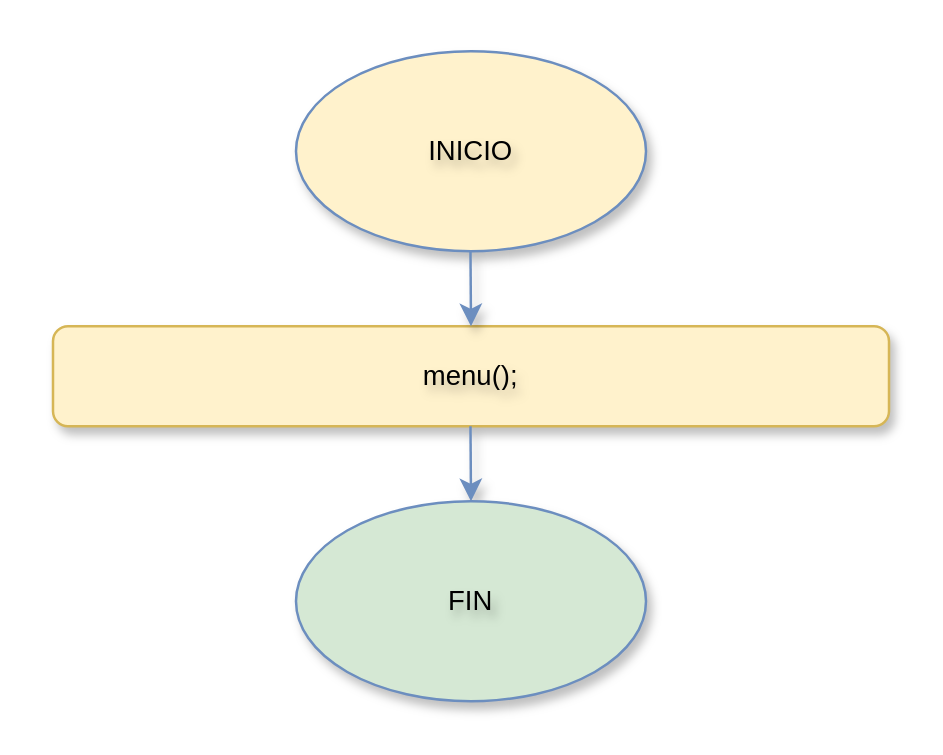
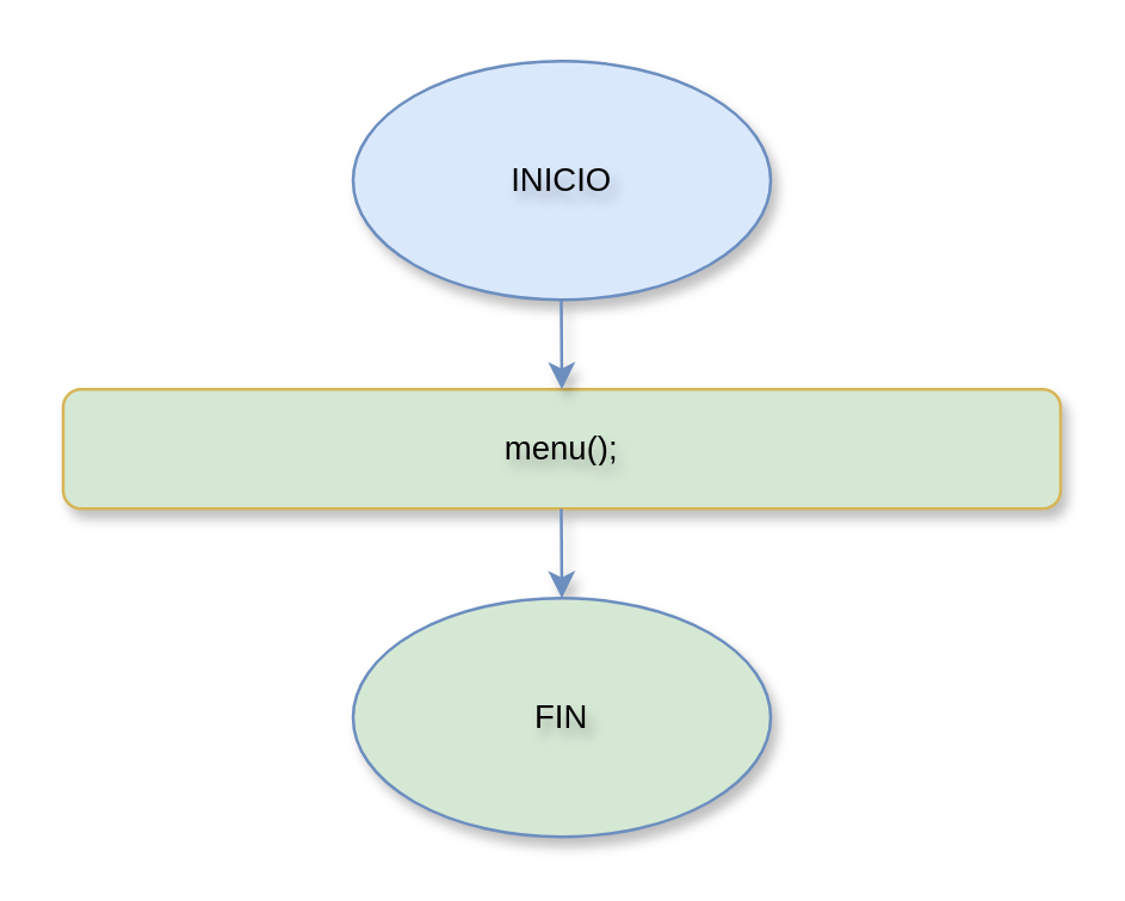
  <mxCell id="0" />
  <mxCell id="1" parent="0" />
- <mxCell id="2" value="INICIO" style="ellipse;whiteSpace=wrap;rounded=1;fillColor=#fff2cc;strokeColor=#6c8ebf;textShadow=1;strokeWidth=1;shadow=1;html=1;horizontal=1;fontSize=11;fontStyle=0;spacing=2;" parent="1" vertex="1"><mxGeometry x="117.8" y="20" width="140" height="80" as="geometry" /></mxCell>
- <mxCell id="3" value="menu();" style="rounded=1;whiteSpace=wrap;fillColor=#fff2cc;strokeColor=#d6b656;textShadow=1;strokeWidth=1;shadow=1;html=1;horizontal=1;fontSize=11;fontStyle=0;spacing=2;" parent="1" vertex="1"><mxGeometry x="20.6" y="130" width="334.4" height="40" as="geometry" /></mxCell>
+ <mxCell id="2" value="INICIO" style="ellipse;whiteSpace=wrap;rounded=1;fillColor=#dae8fc;strokeColor=#6c8ebf;textShadow=1;strokeWidth=1;shadow=1;html=1;horizontal=1;fontSize=11;fontStyle=0;spacing=2;" parent="1" vertex="1"><mxGeometry x="117.8" y="20" width="140" height="80" as="geometry" /></mxCell>
+ <mxCell id="3" value="menu();" style="rounded=1;whiteSpace=wrap;fillColor=#d5e8d4;strokeColor=#d6b656;textShadow=1;strokeWidth=1;shadow=1;html=1;horizontal=1;fontSize=11;fontStyle=0;spacing=2;" parent="1" vertex="1"><mxGeometry x="20.6" y="130" width="334.4" height="40" as="geometry" /></mxCell>
  <mxCell id="4" value="" style="edgeStyle=orthogonalEdgeStyle;rounded=1;orthogonalLoop=1;jettySize=auto;fillColor=#dae8fc;strokeColor=#6c8ebf;textShadow=1;strokeWidth=1;shadow=1;html=1;horizontal=1;fontSize=11;fontStyle=0;spacing=2;exitX=0.5;exitY=1;exitDx=0;exitDy=0;" parent="1" edge="1"><mxGeometry relative="1" as="geometry"><mxPoint x="187.59" y="100" as="sourcePoint" /><mxPoint x="187.8" y="130" as="targetPoint" /></mxGeometry></mxCell>
  <mxCell id="5" value="" style="edgeStyle=orthogonalEdgeStyle;rounded=1;orthogonalLoop=1;jettySize=auto;fillColor=#dae8fc;strokeColor=#6c8ebf;textShadow=1;strokeWidth=1;shadow=1;html=1;horizontal=1;fontSize=11;fontStyle=0;spacing=2;exitX=0.5;exitY=1;exitDx=0;exitDy=0;" parent="1" edge="1"><mxGeometry relative="1" as="geometry"><mxPoint x="187.59" y="170" as="sourcePoint" /><mxPoint x="187.8" y="200" as="targetPoint" /></mxGeometry></mxCell>
  <mxCell id="6" value="FIN" style="ellipse;whiteSpace=wrap;rounded=1;fillColor=#d5e8d4;strokeColor=#6c8ebf;textShadow=1;strokeWidth=1;shadow=1;html=1;horizontal=1;fontSize=11;fontStyle=0;spacing=2;" vertex="1" parent="1"><mxGeometry x="117.8" y="200" width="140" height="80" as="geometry" /></mxCell>
